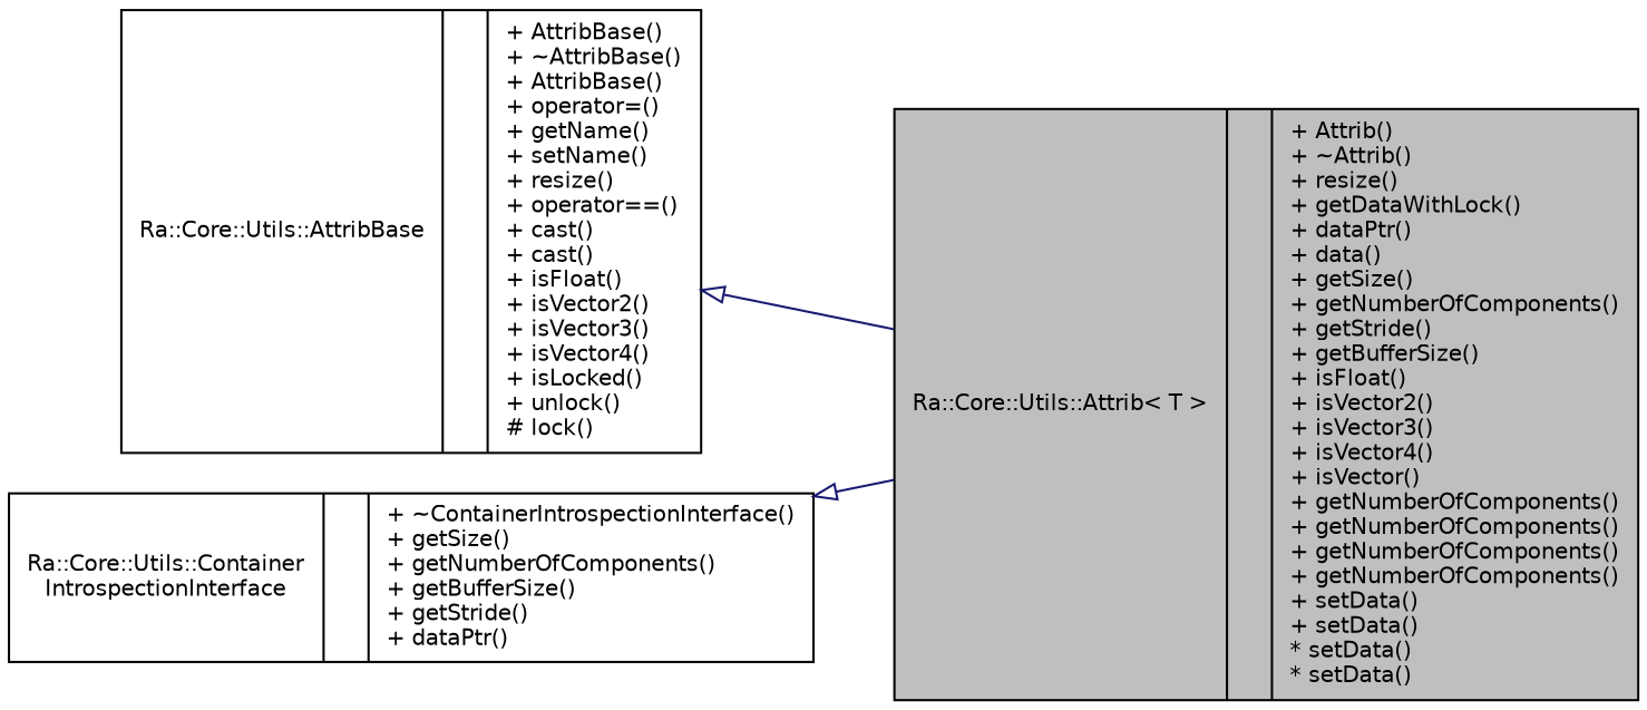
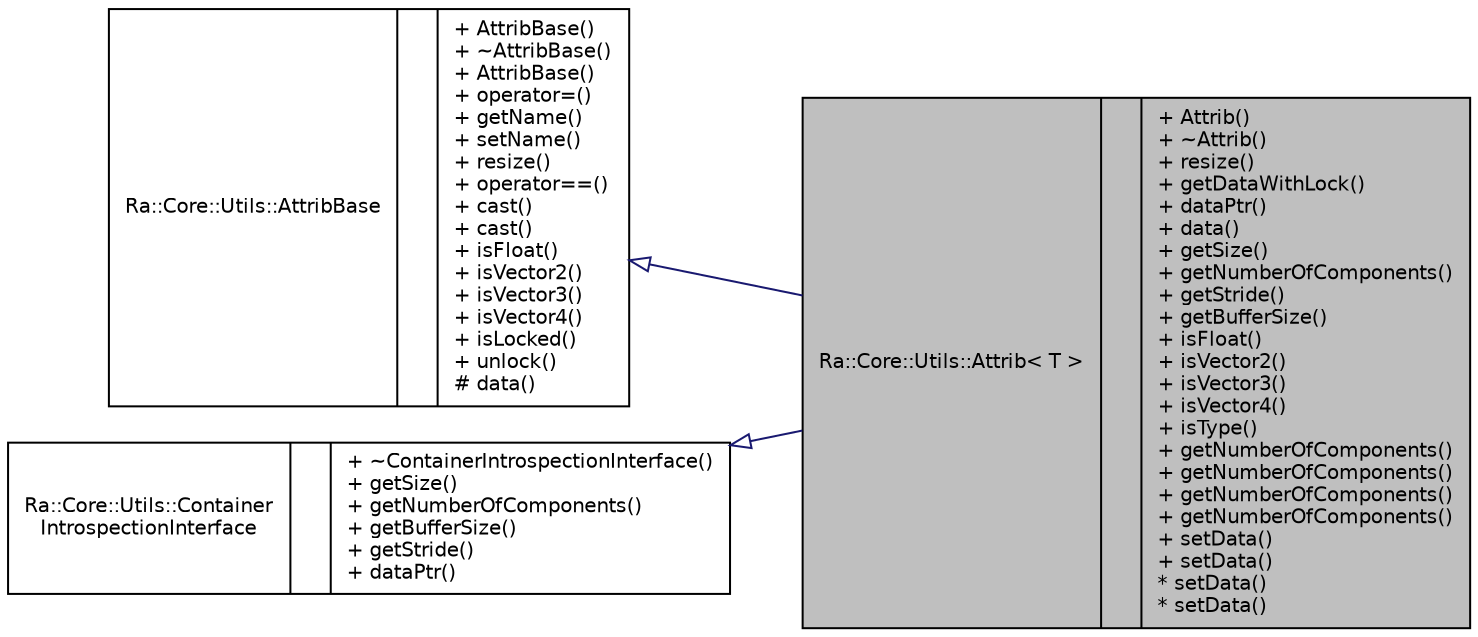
  digraph {
    rankdir=LR
    node [color=black fillcolor=white fontname=Helvetica fontsize=10 shape=record style=filled]
    edge [arrowtail=onormal color=midnightblue dir=back fontname=Helvetica fontsize=10 labelfontname=Helvetica labelfontsize=10 style=solid]
-   n1 [fillcolor=grey75 fontcolor=black height=0.2 label="{Ra::Core::Utils::Attrib\< T \>\n||+ Attrib()\l+ ~Attrib()\l+ resize()\l+ getDataWithLock()\l+ dataPtr()\l+ data()\l+ getSize()\l+ getNumberOfComponents()\l+ getStride()\l+ getBufferSize()\l+ isFloat()\l+ isVector2()\l+ isVector3()\l+ isVector4()\l+ isVector()\l+ getNumberOfComponents()\l+ getNumberOfComponents()\l+ getNumberOfComponents()\l+ getNumberOfComponents()\l+ setData()\l+ setData()\l* setData()\l* setData()\l}" width=0.4]
-   n2 [height=0.2 label="{Ra::Core::Utils::AttribBase\n||+ AttribBase()\l+ ~AttribBase()\l+ AttribBase()\l+ operator=()\l+ getName()\l+ setName()\l+ resize()\l+ operator==()\l+ cast()\l+ cast()\l+ isFloat()\l+ isVector2()\l+ isVector3()\l+ isVector4()\l+ isLocked()\l+ unlock()\l# lock()\l}" width=0.4]
+   n1 [fillcolor=grey75 fontcolor=black height=0.2 label="{Ra::Core::Utils::Attrib\< T \>\n||+ Attrib()\l+ ~Attrib()\l+ resize()\l+ getDataWithLock()\l+ dataPtr()\l+ data()\l+ getSize()\l+ getNumberOfComponents()\l+ getStride()\l+ getBufferSize()\l+ isFloat()\l+ isVector2()\l+ isVector3()\l+ isVector4()\l+ isType()\l+ getNumberOfComponents()\l+ getNumberOfComponents()\l+ getNumberOfComponents()\l+ getNumberOfComponents()\l+ setData()\l+ setData()\l* setData()\l* setData()\l}" width=0.4]
+   n2 [height=0.2 label="{Ra::Core::Utils::AttribBase\n||+ AttribBase()\l+ ~AttribBase()\l+ AttribBase()\l+ operator=()\l+ getName()\l+ setName()\l+ resize()\l+ operator==()\l+ cast()\l+ cast()\l+ isFloat()\l+ isVector2()\l+ isVector3()\l+ isVector4()\l+ isLocked()\l+ unlock()\l# data()\l}" width=0.4]
    n3 [height=0.2 label="{Ra::Core::Utils::Container\lIntrospectionInterface\n||+ ~ContainerIntrospectionInterface()\l+ getSize()\l+ getNumberOfComponents()\l+ getBufferSize()\l+ getStride()\l+ dataPtr()\l}" width=0.4]
    n2 -> n1
    n3 -> n1
  }
